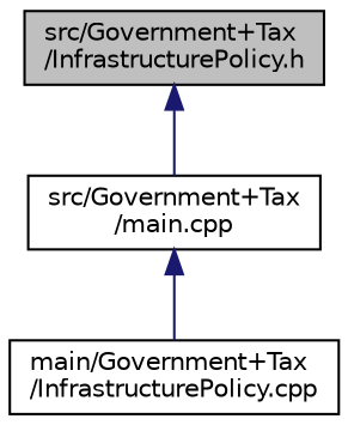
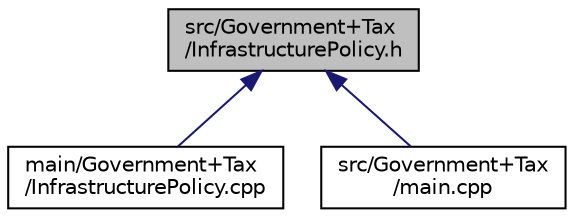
  digraph {
    node [color=black fillcolor=white fontname=Helvetica fontsize=10 shape=record style=filled]
    edge [color=midnightblue dir=back fontname=Helvetica fontsize=10 labelfontname=Helvetica labelfontsize=10 style=solid]
    n1 [fillcolor=grey75 fontcolor=black height=0.2 label="src/Government+Tax\l/InfrastructurePolicy.h" width=0.4]
    n2 [height=0.2 label="main/Government+Tax\l/InfrastructurePolicy.cpp" width=0.4]
    n3 [height=0.2 label="src/Government+Tax\l/main.cpp" width=0.4]
-   n3 -> n2
+   n1 -> n2
    n1 -> n3
  }
